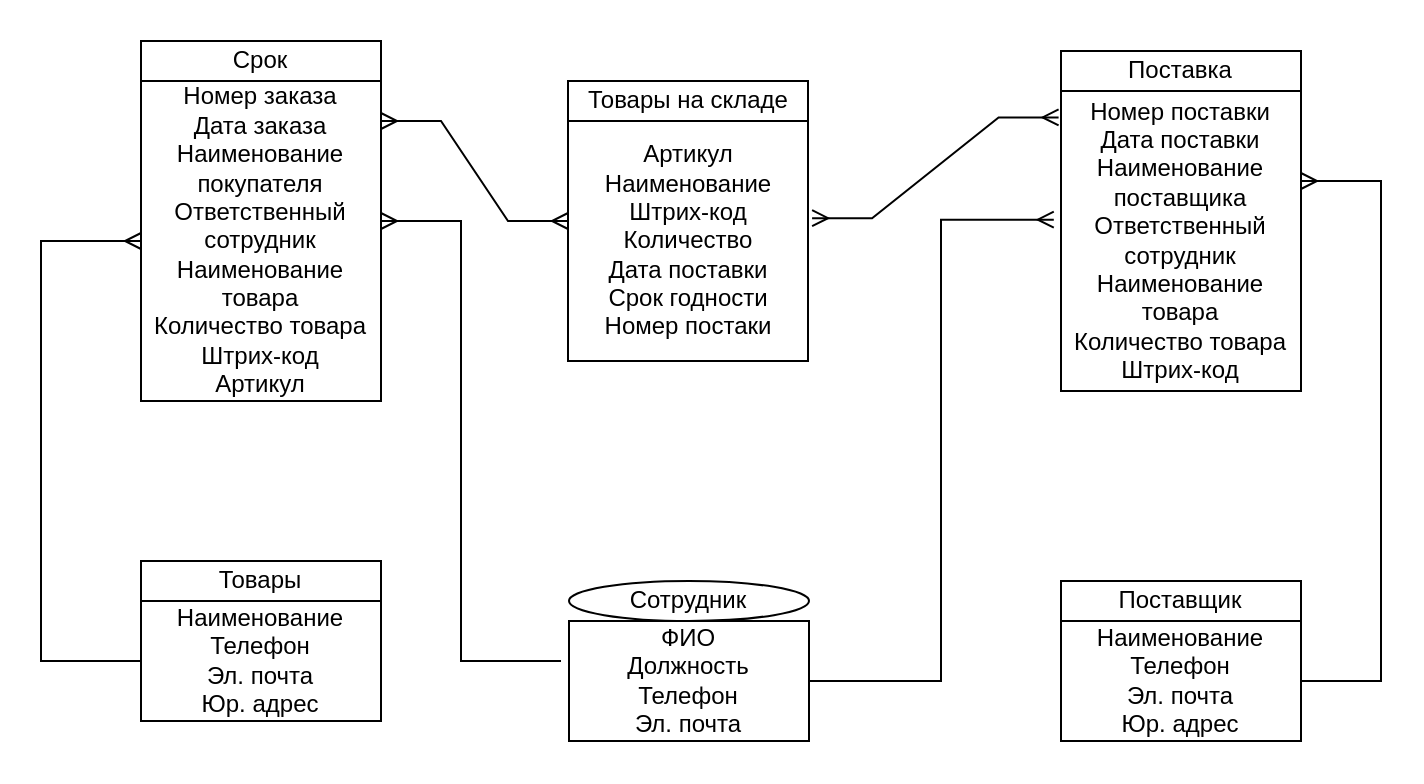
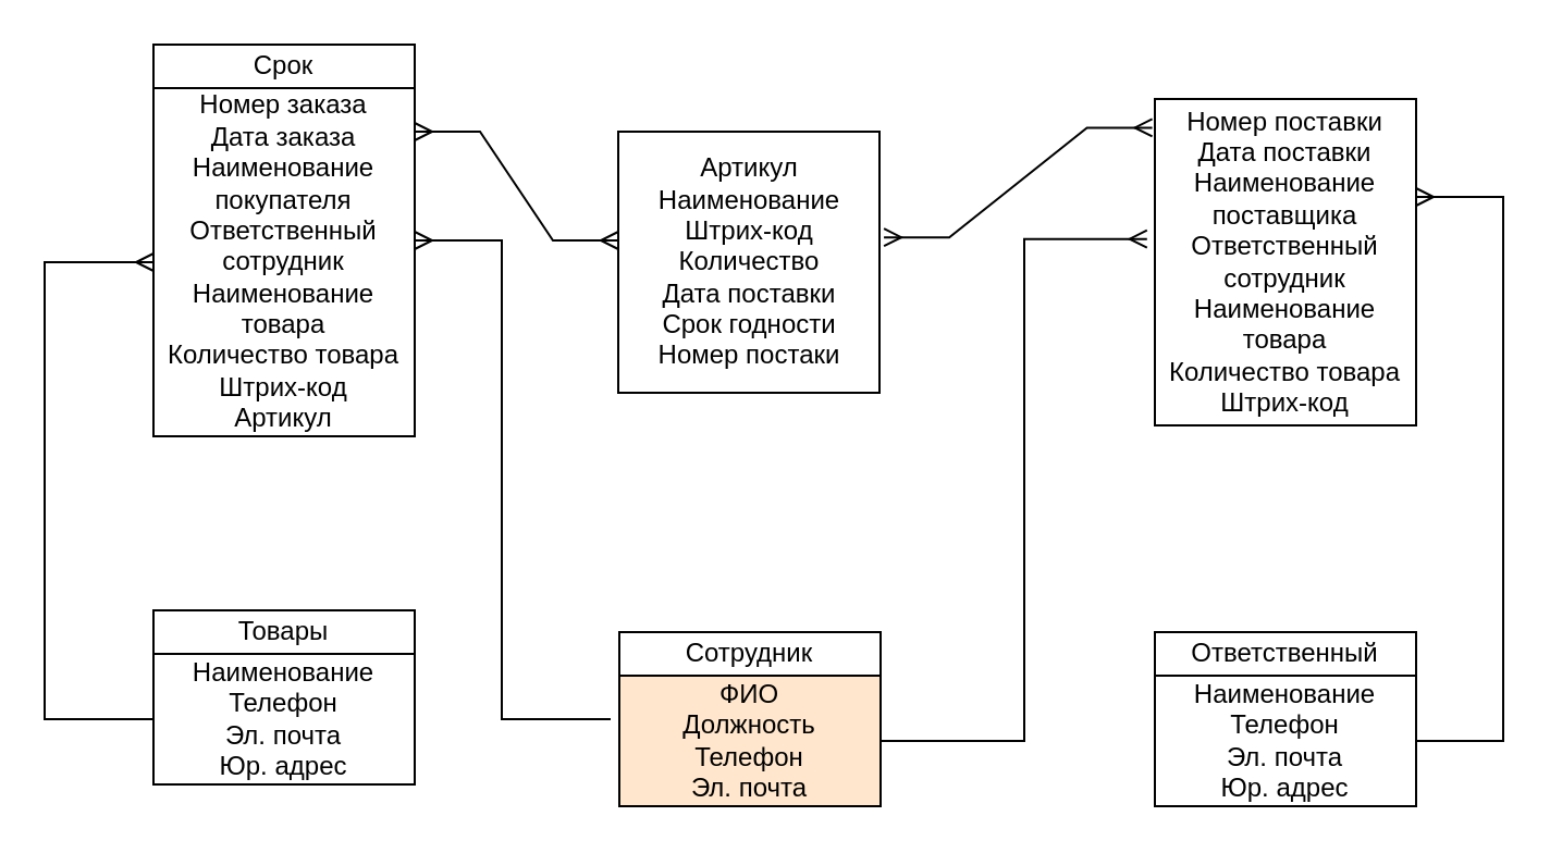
  <mxCell id="0" />
  <mxCell id="1" parent="0" />
  <mxCell id="2" value="" style="group" parent="1" vertex="1" connectable="0"><mxGeometry x="284" y="290" width="120" height="80" as="geometry" /></mxCell>
- <mxCell id="3" value="Сотрудник" style="ellipse;whiteSpace=wrap;html=1;" parent="2" vertex="1"><mxGeometry width="120" height="20" as="geometry" /></mxCell>
- <mxCell id="4" value="ФИО&lt;br&gt;Должность&lt;br&gt;Телефон&lt;br&gt;Эл. почта" style="rounded=0;whiteSpace=wrap;html=1;" parent="2" vertex="1"><mxGeometry y="20" width="120" height="60" as="geometry" /></mxCell>
+ <mxCell id="3" value="Сотрудник" style="rounded=0;whiteSpace=wrap;html=1;" parent="2" vertex="1"><mxGeometry width="120" height="20" as="geometry" /></mxCell>
+ <mxCell id="4" value="ФИО&lt;br&gt;Должность&lt;br&gt;Телефон&lt;br&gt;Эл. почта" style="rounded=0;whiteSpace=wrap;html=1;fillColor=#ffe6cc;" parent="2" vertex="1"><mxGeometry y="20" width="120" height="60" as="geometry" /></mxCell>
  <mxCell id="5" value="" style="group" parent="1" vertex="1" connectable="0"><mxGeometry x="530" y="290" width="120" height="80" as="geometry" /></mxCell>
- <mxCell id="6" value="Поставщик" style="rounded=0;whiteSpace=wrap;html=1;" parent="5" vertex="1"><mxGeometry width="120" height="20" as="geometry" /></mxCell>
+ <mxCell id="6" value="Ответственный" style="rounded=0;whiteSpace=wrap;html=1;" parent="5" vertex="1"><mxGeometry width="120" height="20" as="geometry" /></mxCell>
  <mxCell id="7" value="Наименование&lt;br&gt;Телефон&lt;br&gt;Эл. почта&lt;br&gt;Юр. адрес" style="rounded=0;whiteSpace=wrap;html=1;" parent="5" vertex="1"><mxGeometry y="20" width="120" height="60" as="geometry" /></mxCell>
  <mxCell id="8" value="" style="group" parent="1" vertex="1" connectable="0"><mxGeometry x="283.5" y="40" width="120" height="140" as="geometry" /></mxCell>
- <mxCell id="9" value="Товары на складе" style="rounded=0;whiteSpace=wrap;html=1;" parent="8" vertex="1"><mxGeometry width="120" height="20" as="geometry" /></mxCell>
  <mxCell id="10" value="Артикул&lt;br&gt;Наименование&lt;br&gt;Штрих-код&lt;br&gt;Количество&lt;br&gt;Дата поставки&lt;br&gt;Срок годности&lt;br&gt;Номер постаки" style="rounded=0;whiteSpace=wrap;html=1;" parent="8" vertex="1"><mxGeometry y="20" width="120" height="120" as="geometry" /></mxCell>
  <mxCell id="11" value="" style="group" parent="1" vertex="1" connectable="0"><mxGeometry x="530" y="25" width="120" height="170" as="geometry" /></mxCell>
- <mxCell id="12" value="Поставка" style="rounded=0;whiteSpace=wrap;html=1;" parent="11" vertex="1"><mxGeometry width="120" height="20" as="geometry" /></mxCell>
  <mxCell id="13" value="Номер поставки&lt;br&gt;Дата поставки&lt;br&gt;Наименование поставщика&lt;br&gt;Ответственный сотрудник&lt;br&gt;Наименование товара&lt;br&gt;Количество товара&lt;br&gt;Штрих-код" style="rounded=0;whiteSpace=wrap;html=1;" parent="11" vertex="1"><mxGeometry y="20" width="120" height="150" as="geometry" /></mxCell>
  <mxCell id="14" value="" style="group" parent="1" vertex="1" connectable="0"><mxGeometry x="70" y="20" width="120" height="180" as="geometry" /></mxCell>
  <mxCell id="15" value="Срок" style="rounded=0;whiteSpace=wrap;html=1;" parent="14" vertex="1"><mxGeometry width="120" height="20" as="geometry" /></mxCell>
  <mxCell id="16" value="Номер заказа&lt;br&gt;Дата заказа&lt;br&gt;Наименование покупателя&lt;br&gt;Ответственный сотрудник&lt;br&gt;Наименование товара&lt;br&gt;Количество товара&lt;br&gt;Штрих-код&lt;br&gt;Артикул" style="rounded=0;whiteSpace=wrap;html=1;" parent="14" vertex="1"><mxGeometry y="20" width="120" height="160" as="geometry" /></mxCell>
  <mxCell id="17" value="" style="group" parent="1" vertex="1" connectable="0"><mxGeometry x="70" y="280" width="120" height="80" as="geometry" /></mxCell>
  <mxCell id="18" value="Товары" style="rounded=0;whiteSpace=wrap;html=1;" parent="17" vertex="1"><mxGeometry width="120" height="20" as="geometry" /></mxCell>
  <mxCell id="19" value="Наименование&lt;br&gt;Телефон&lt;br&gt;Эл. почта&lt;br&gt;Юр. адрес" style="rounded=0;whiteSpace=wrap;html=1;" parent="17" vertex="1"><mxGeometry y="20" width="120" height="60" as="geometry" /></mxCell>
  <mxCell id="20" value="" style="edgeStyle=entityRelationEdgeStyle;fontSize=12;html=1;endArrow=ERmany;startArrow=ERmany;rounded=0;" parent="1" edge="1"><mxGeometry width="100" height="100" relative="1" as="geometry"><mxPoint x="190" y="60" as="sourcePoint" /><mxPoint x="283.5" y="110" as="targetPoint" /></mxGeometry></mxCell>
  <mxCell id="21" value="" style="edgeStyle=elbowEdgeStyle;fontSize=12;html=1;endArrow=ERmany;rounded=0;exitX=0;exitY=0.5;exitDx=0;exitDy=0;" parent="1" source="19" target="16" edge="1"><mxGeometry width="100" height="100" relative="1" as="geometry"><mxPoint x="-20" y="330" as="sourcePoint" /><mxPoint x="100" y="230" as="targetPoint" /><Array as="points"><mxPoint x="20" y="230" /></Array></mxGeometry></mxCell>
  <mxCell id="22" value="" style="edgeStyle=elbowEdgeStyle;fontSize=12;html=1;endArrow=ERmany;rounded=0;exitX=1;exitY=0.5;exitDx=0;exitDy=0;" parent="1" source="7" edge="1"><mxGeometry width="100" height="100" relative="1" as="geometry"><mxPoint x="740" y="300" as="sourcePoint" /><mxPoint x="650" y="90" as="targetPoint" /><Array as="points"><mxPoint x="690" y="200" /></Array></mxGeometry></mxCell>
  <mxCell id="23" value="" style="edgeStyle=elbowEdgeStyle;fontSize=12;html=1;endArrow=ERmany;rounded=0;" parent="1" edge="1"><mxGeometry width="100" height="100" relative="1" as="geometry"><mxPoint x="280" y="330" as="sourcePoint" /><mxPoint x="190" y="110" as="targetPoint" /><Array as="points"><mxPoint x="230" y="220" /></Array></mxGeometry></mxCell>
  <mxCell id="24" value="" style="edgeStyle=elbowEdgeStyle;fontSize=12;html=1;endArrow=ERmany;rounded=0;exitX=1;exitY=0.5;exitDx=0;exitDy=0;entryX=-0.03;entryY=0.429;entryDx=0;entryDy=0;entryPerimeter=0;" parent="1" source="4" target="13" edge="1"><mxGeometry width="100" height="100" relative="1" as="geometry"><mxPoint x="520" y="330" as="sourcePoint" /><mxPoint x="430" y="110" as="targetPoint" /><Array as="points"><mxPoint x="470" y="220" /></Array></mxGeometry></mxCell>
  <mxCell id="25" value="" style="edgeStyle=entityRelationEdgeStyle;fontSize=12;html=1;endArrow=ERmany;startArrow=ERmany;rounded=0;entryX=-0.01;entryY=0.088;entryDx=0;entryDy=0;entryPerimeter=0;exitX=1.017;exitY=0.405;exitDx=0;exitDy=0;exitPerimeter=0;" parent="1" source="10" target="13" edge="1"><mxGeometry width="100" height="100" relative="1" as="geometry"><mxPoint x="404" y="160" as="sourcePoint" /><mxPoint x="504" y="60" as="targetPoint" /></mxGeometry></mxCell>
